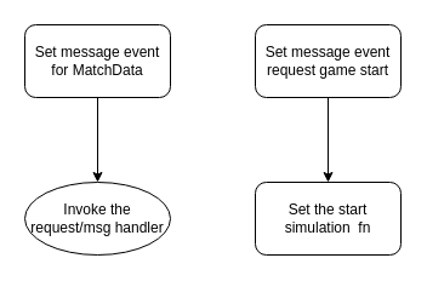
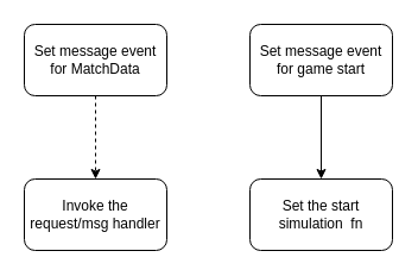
  <mxCell id="0" />
  <mxCell id="1" parent="0" />
- <mxCell id="2" value="" style="edgeStyle=orthogonalEdgeStyle;rounded=0;orthogonalLoop=1;jettySize=auto;html=1;" edge="1" parent="1" source="3" target="6"><mxGeometry relative="1" as="geometry" /></mxCell>
+ <mxCell id="2" value="" style="edgeStyle=orthogonalEdgeStyle;rounded=0;orthogonalLoop=1;jettySize=auto;html=1;dashed=1;" edge="1" parent="1" source="3" target="6"><mxGeometry relative="1" as="geometry" /></mxCell>
  <mxCell id="3" value="Set message event for MatchData" style="rounded=1;whiteSpace=wrap;html=1;" vertex="1" parent="1"><mxGeometry x="20" y="20" width="120" height="60" as="geometry" /></mxCell>
  <mxCell id="4" value="" style="edgeStyle=orthogonalEdgeStyle;rounded=0;orthogonalLoop=1;jettySize=auto;html=1;" edge="1" parent="1" source="5" target="7"><mxGeometry relative="1" as="geometry" /></mxCell>
- <mxCell id="5" value="Set message event request game start" style="rounded=1;whiteSpace=wrap;html=1;" vertex="1" parent="1"><mxGeometry x="210" y="20" width="120" height="60" as="geometry" /></mxCell>
- <mxCell id="6" value="Invoke the request/msg handler" style="ellipse;whiteSpace=wrap;html=1;" vertex="1" parent="1"><mxGeometry x="20" y="150" width="120" height="60" as="geometry" /></mxCell>
+ <mxCell id="5" value="Set message event for game start" style="rounded=1;whiteSpace=wrap;html=1;" vertex="1" parent="1"><mxGeometry x="210" y="20" width="120" height="60" as="geometry" /></mxCell>
+ <mxCell id="6" value="Invoke the request/msg handler" style="rounded=1;whiteSpace=wrap;html=1;" vertex="1" parent="1"><mxGeometry x="20" y="150" width="120" height="60" as="geometry" /></mxCell>
  <mxCell id="7" value="Set the start simulation&amp;nbsp; fn" style="rounded=1;whiteSpace=wrap;html=1;" vertex="1" parent="1"><mxGeometry x="210" y="150" width="120" height="60" as="geometry" /></mxCell>
